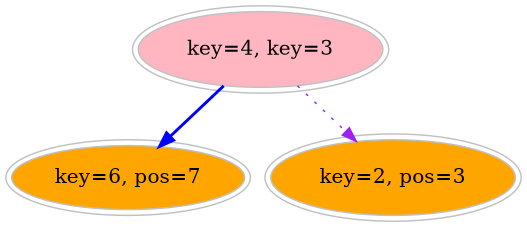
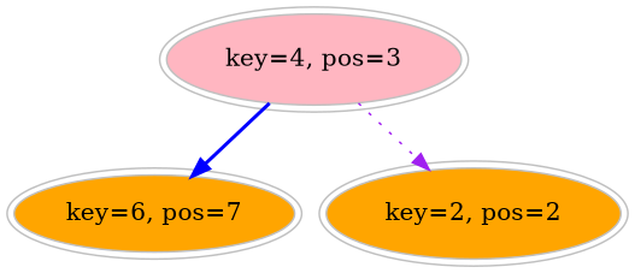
  digraph {
    node [color=gray fillcolor=orange peripheries=2 style=filled]
    n1 [label="key=6, pos=7"]
-   n2 [label="key=2, pos=3"]
-   n3 [fillcolor=lightpink label="key=4, key=3"]
+   n2 [label="key=2, pos=2"]
+   n3 [fillcolor=lightpink label="key=4, pos=3"]
    n3 -> n1 [color=blue style=bold]
    n3 -> n2 [color=purple style=dotted]
  }
